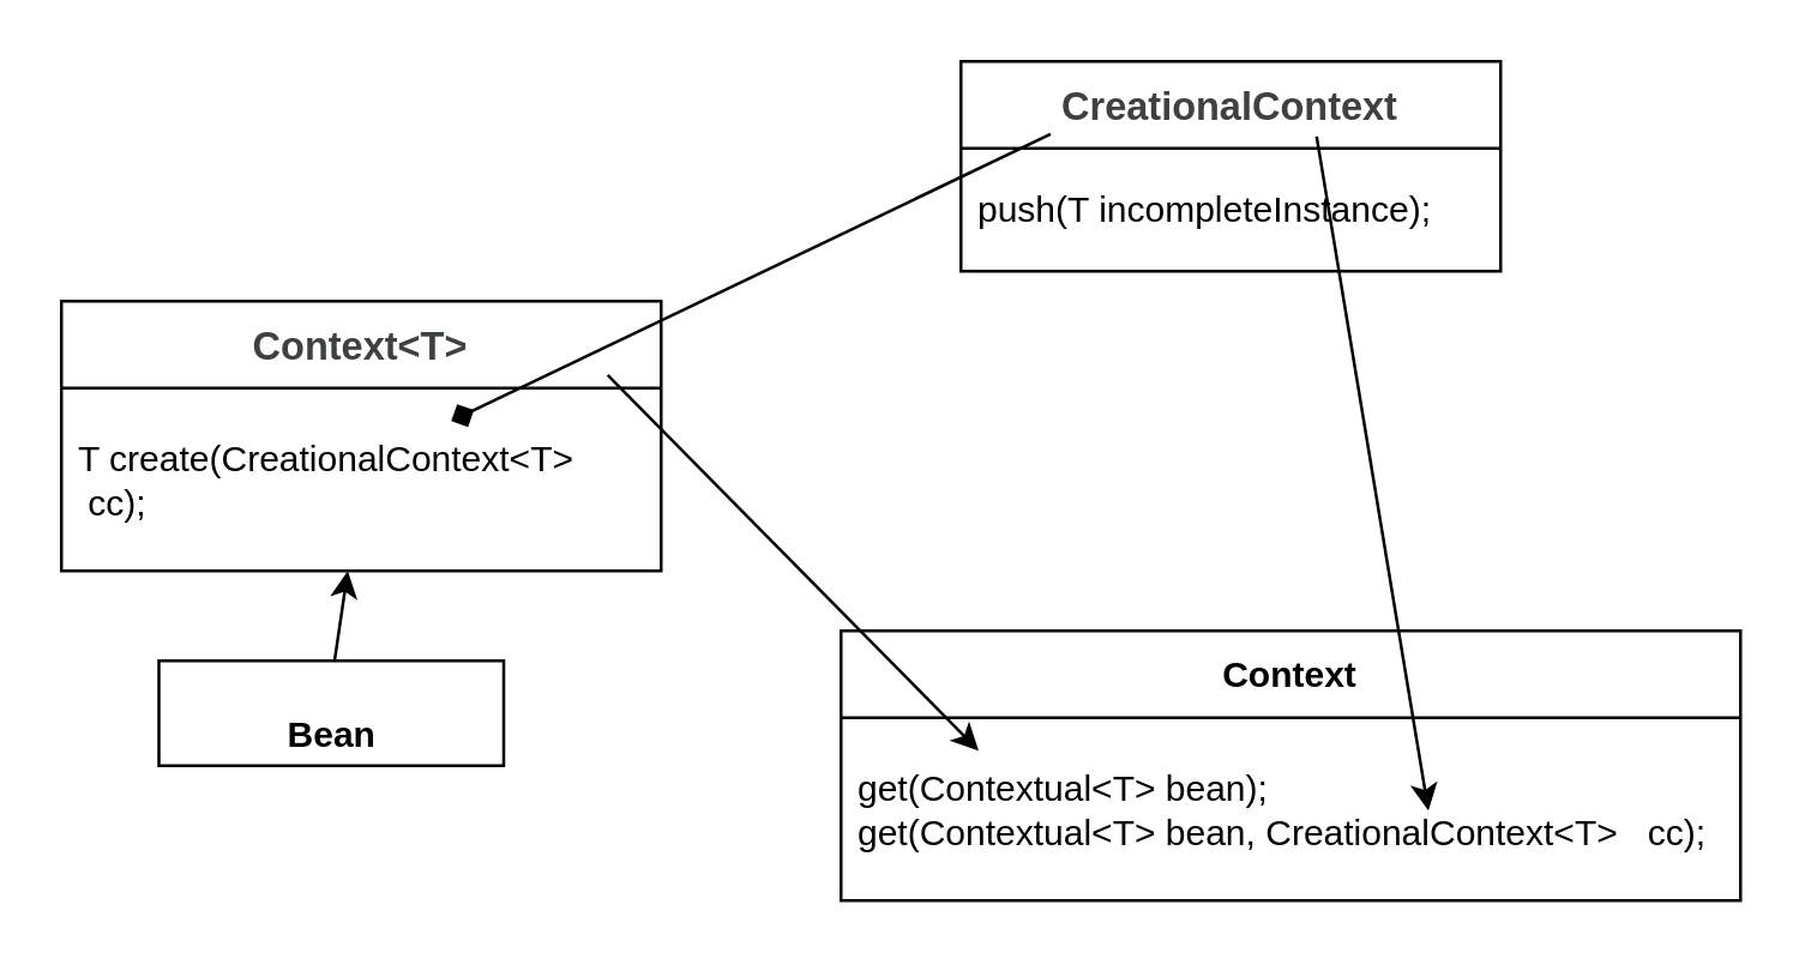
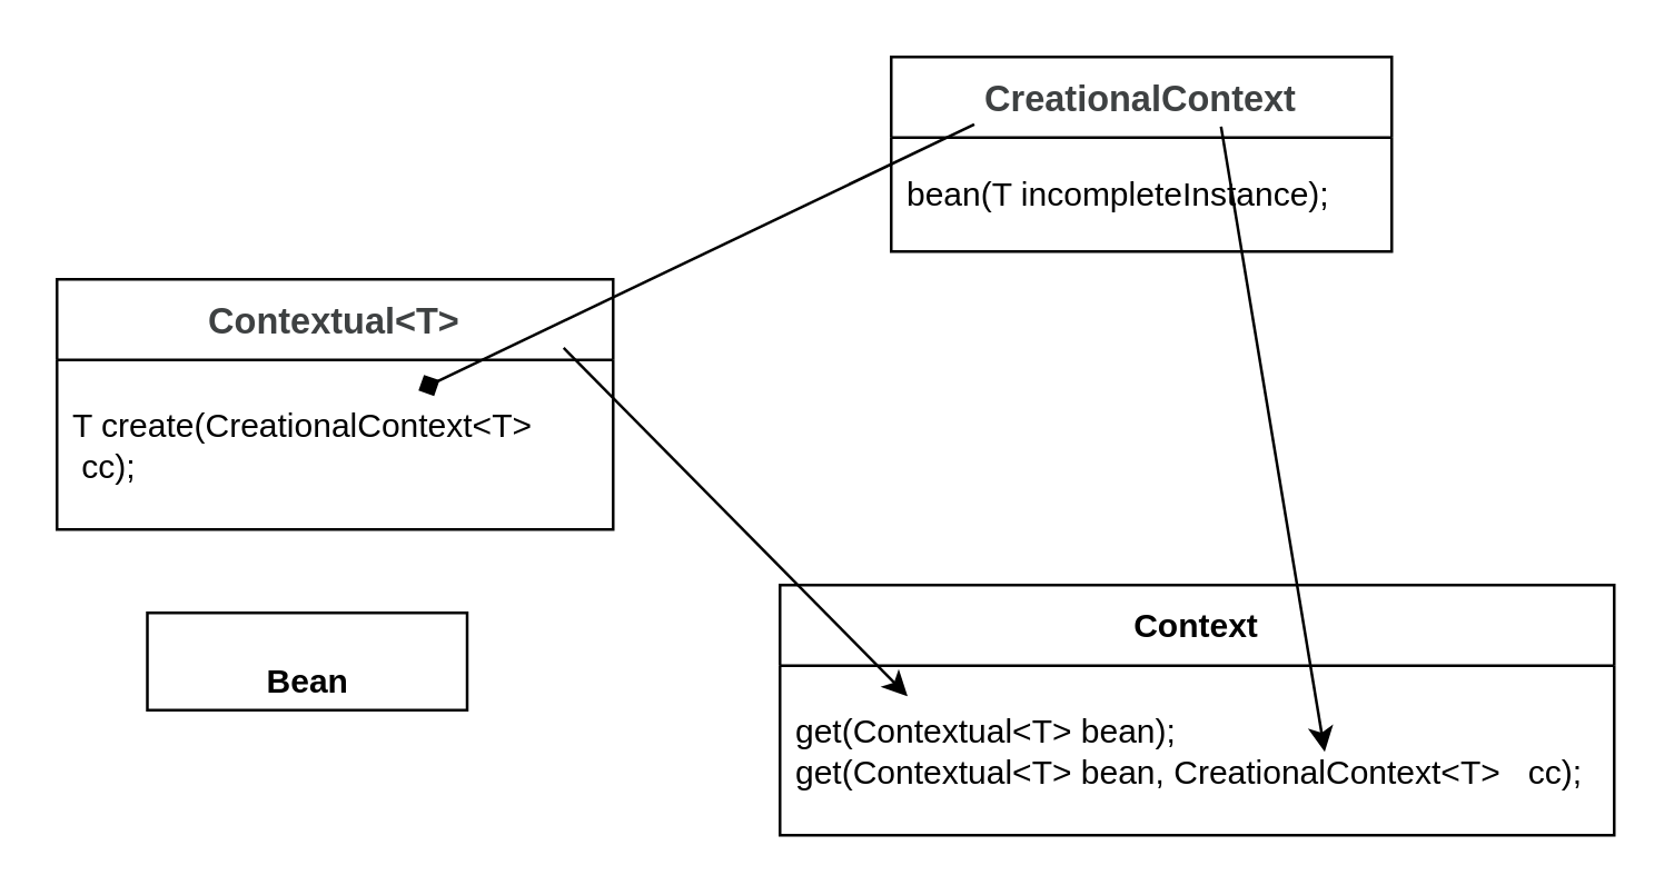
  <mxCell id="0" />
  <mxCell id="1" parent="0" />
- <mxCell id="2" value="&lt;span data-darkreader-inline-bgcolor=&quot;&quot; data-darkreader-inline-color=&quot;&quot; style=&quot;color: rgb(62, 65, 66); font-family: &amp;quot;Microsoft YaHei&amp;quot;, 微软雅黑, Arial; font-size: 13px; background-color: rgba(227, 222, 214, 0.01); --darkreader-inline-color: #494c4d; --darkreader-inline-bgcolor: rgba(202, 196, 187, 0.01);&quot;&gt;Context&amp;lt;T&amp;gt;&lt;/span&gt;" style="swimlane;fontStyle=1;align=center;verticalAlign=middle;childLayout=stackLayout;horizontal=1;startSize=29;horizontalStack=0;resizeParent=1;resizeParentMax=0;resizeLast=0;collapsible=0;marginBottom=0;html=1;whiteSpace=wrap;" vertex="1" parent="1"><mxGeometry x="20" y="100" width="200" height="90" as="geometry" /></mxCell>
+ <mxCell id="2" value="&lt;span data-darkreader-inline-bgcolor=&quot;&quot; data-darkreader-inline-color=&quot;&quot; style=&quot;color: rgb(62, 65, 66); font-family: &amp;quot;Microsoft YaHei&amp;quot;, 微软雅黑, Arial; font-size: 13px; background-color: rgba(227, 222, 214, 0.01); --darkreader-inline-color: #494c4d; --darkreader-inline-bgcolor: rgba(202, 196, 187, 0.01);&quot;&gt;Contextual&amp;lt;T&amp;gt;&lt;/span&gt;" style="swimlane;fontStyle=1;align=center;verticalAlign=middle;childLayout=stackLayout;horizontal=1;startSize=29;horizontalStack=0;resizeParent=1;resizeParentMax=0;resizeLast=0;collapsible=0;marginBottom=0;html=1;whiteSpace=wrap;" vertex="1" parent="1"><mxGeometry x="20" y="100" width="200" height="90" as="geometry" /></mxCell>
  <mxCell id="3" value="T create(CreationalContext&amp;lt;T&amp;gt;&amp;nbsp; &amp;nbsp; &amp;nbsp;cc);" style="text;html=1;strokeColor=none;fillColor=none;align=left;verticalAlign=middle;spacingLeft=4;spacingRight=4;overflow=hidden;rotatable=0;points=[[0,0.5],[1,0.5]];portConstraint=eastwest;whiteSpace=wrap;" vertex="1" parent="2"><mxGeometry y="29" width="200" height="61" as="geometry" /></mxCell>
  <mxCell id="4" value="Context" style="swimlane;fontStyle=1;align=center;verticalAlign=middle;childLayout=stackLayout;horizontal=1;startSize=29;horizontalStack=0;resizeParent=1;resizeParentMax=0;resizeLast=0;collapsible=0;marginBottom=0;html=1;whiteSpace=wrap;" vertex="1" parent="1"><mxGeometry x="280" y="210" width="300" height="90" as="geometry" /></mxCell>
  <mxCell id="5" value="&lt;div&gt;get(Contextual&amp;lt;T&amp;gt; bean);&lt;/div&gt;&lt;div&gt;get(Contextual&amp;lt;T&amp;gt; bean, CreationalContext&amp;lt;T&amp;gt;&amp;nbsp; &amp;nbsp;cc);&lt;/div&gt;" style="text;html=1;strokeColor=none;fillColor=none;align=left;verticalAlign=middle;spacingLeft=4;spacingRight=4;overflow=hidden;rotatable=0;points=[[0,0.5],[1,0.5]];portConstraint=eastwest;whiteSpace=wrap;" vertex="1" parent="4"><mxGeometry y="29" width="300" height="61" as="geometry" /></mxCell>
  <mxCell id="6" value="&lt;span data-darkreader-inline-bgcolor=&quot;&quot; data-darkreader-inline-color=&quot;&quot; style=&quot;color: rgb(62, 65, 66); font-family: &amp;quot;Microsoft YaHei&amp;quot;, 微软雅黑, Arial; font-size: 13px; background-color: rgba(227, 222, 214, 0.01); --darkreader-inline-color: #494c4d; --darkreader-inline-bgcolor: rgba(202, 196, 187, 0.01);&quot;&gt;CreationalContext&lt;/span&gt;" style="swimlane;fontStyle=1;align=center;verticalAlign=middle;childLayout=stackLayout;horizontal=1;startSize=29;horizontalStack=0;resizeParent=1;resizeParentMax=0;resizeLast=0;collapsible=0;marginBottom=0;html=1;whiteSpace=wrap;" vertex="1" parent="1"><mxGeometry x="320" y="20" width="180" height="70" as="geometry" /></mxCell>
- <mxCell id="7" value="push(T incompleteInstance);" style="text;html=1;strokeColor=none;fillColor=none;align=left;verticalAlign=middle;spacingLeft=4;spacingRight=4;overflow=hidden;rotatable=0;points=[[0,0.5],[1,0.5]];portConstraint=eastwest;whiteSpace=wrap;" vertex="1" parent="6"><mxGeometry y="29" width="180" height="41" as="geometry" /></mxCell>
+ <mxCell id="7" value="bean(T incompleteInstance);" style="text;html=1;strokeColor=none;fillColor=none;align=left;verticalAlign=middle;spacingLeft=4;spacingRight=4;overflow=hidden;rotatable=0;points=[[0,0.5],[1,0.5]];portConstraint=eastwest;whiteSpace=wrap;" vertex="1" parent="6"><mxGeometry y="29" width="180" height="41" as="geometry" /></mxCell>
  <mxCell id="8" value="" style="endArrow=diamond;html=1;rounded=0;exitX=0.166;exitY=-0.115;exitDx=0;exitDy=0;exitPerimeter=0;entryX=0.65;entryY=0.18;entryDx=0;entryDy=0;entryPerimeter=0;" edge="1" parent="1" source="7" target="3"><mxGeometry width="50" height="50" relative="1" as="geometry"><mxPoint x="290" y="50" as="sourcePoint" /><mxPoint x="220" y="220" as="targetPoint" /></mxGeometry></mxCell>
  <mxCell id="9" value="" style="endArrow=classic;html=1;rounded=0;exitX=0.659;exitY=-0.096;exitDx=0;exitDy=0;exitPerimeter=0;entryX=0.653;entryY=0.508;entryDx=0;entryDy=0;entryPerimeter=0;" edge="1" parent="1" source="7" target="5"><mxGeometry width="50" height="50" relative="1" as="geometry"><mxPoint x="270" y="260" as="sourcePoint" /><mxPoint x="540" y="210" as="targetPoint" /></mxGeometry></mxCell>
  <mxCell id="10" value="" style="endArrow=classic;html=1;rounded=0;entryX=0.153;entryY=0.18;entryDx=0;entryDy=0;entryPerimeter=0;exitX=0.911;exitY=-0.071;exitDx=0;exitDy=0;exitPerimeter=0;" edge="1" parent="1" source="3" target="5"><mxGeometry width="50" height="50" relative="1" as="geometry"><mxPoint x="190" y="120" as="sourcePoint" /><mxPoint x="170" y="260" as="targetPoint" /></mxGeometry></mxCell>
  <mxCell id="11" value="&lt;p style=&quot;margin:0px;margin-top:4px;text-align:center;&quot;&gt;&lt;br&gt;&lt;b&gt;Bean&lt;/b&gt;&lt;/p&gt;" style="verticalAlign=top;align=left;overflow=fill;html=1;whiteSpace=wrap;" vertex="1" parent="1"><mxGeometry x="52.5" y="220" width="115" height="35" as="geometry" /></mxCell>
- <mxCell id="12" value="" style="endArrow=classic;html=1;rounded=0;exitX=0.509;exitY=0.01;exitDx=0;exitDy=0;exitPerimeter=0;" edge="1" parent="1" source="11" target="3"><mxGeometry width="50" height="50" relative="1" as="geometry"><mxPoint x="110" y="220" as="sourcePoint" /><mxPoint x="130" y="290" as="targetPoint" /></mxGeometry></mxCell>
